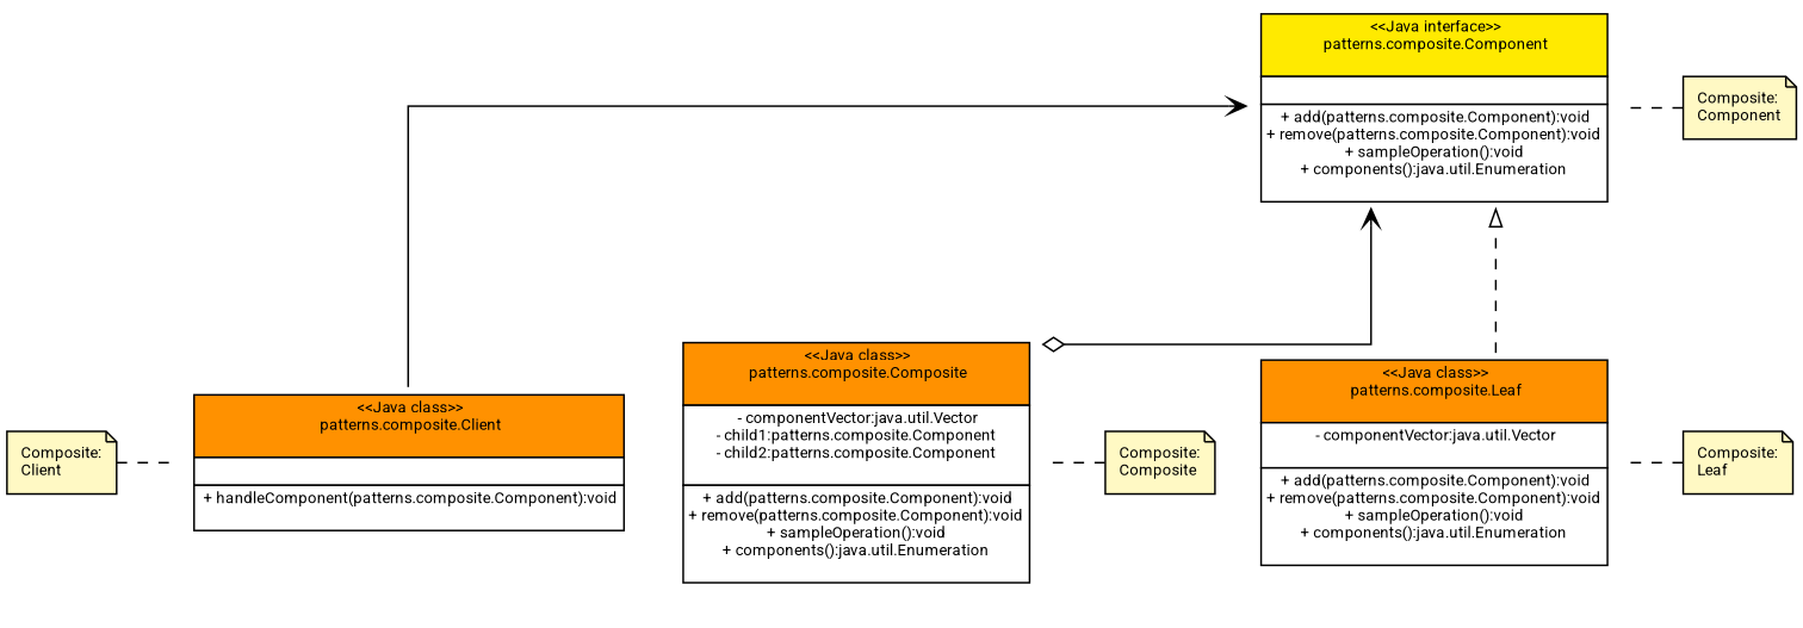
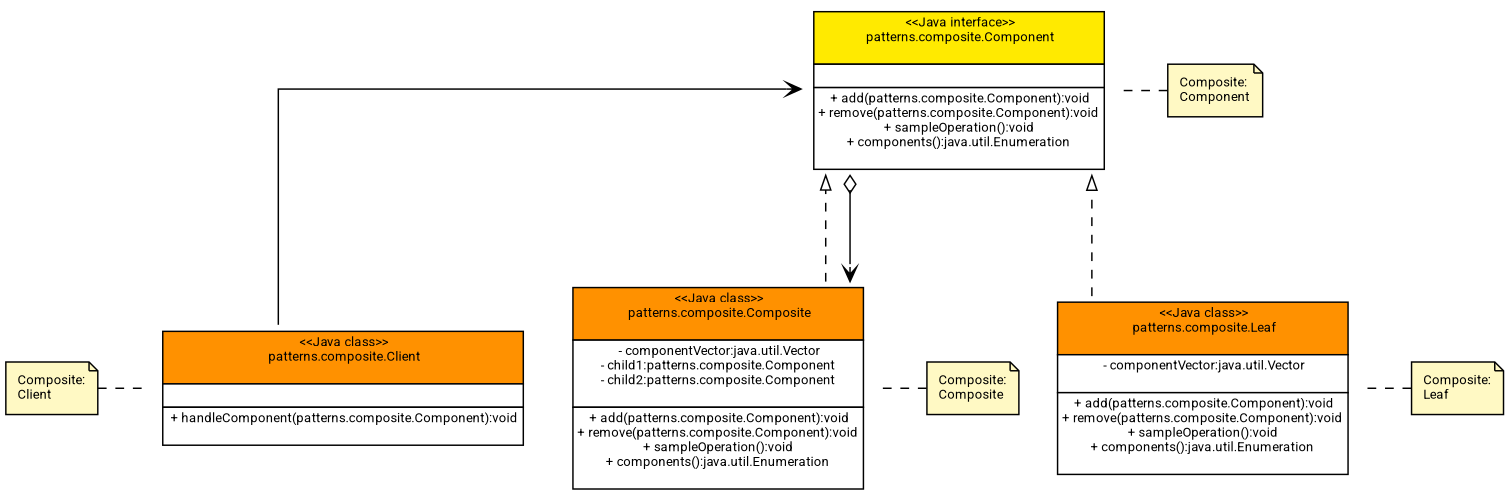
  digraph {
    rankdir=BT
    splines=ortho
    fontname=Roboto
    node [fontsize=9 shape=note fontname=Roboto]
    edge [arrowhead=none constraint=false fontsize=9 minlen=2 style=dashed fontname=Roboto]
    n1 [fillcolor="#FFF9C4" label="Composite:\lClient\l" style=filled]
    n2 [label=<<table  border='0'  cellborder='1'  cellspacing='0'> <tr><td  bgcolor='#FF9100'> &lt;&lt;Java class&gt;&gt;<br/> patterns.composite.Client<br/>  </td> </tr> <tr><td  bgcolor='#FFFFFF'>  </td> </tr> <tr><td  bgcolor='#FFFFFF'> + handleComponent(patterns.composite.Component):void<br/> </td> </tr> </table> > shape=plaintext]
    n3 [fillcolor="#FFF9C4" label="Composite:\lComposite\l" style=filled]
    n4 [label=<<table  border='0'  cellborder='1'  cellspacing='0'> <tr><td  bgcolor='#FF9100'> &lt;&lt;Java class&gt;&gt;<br/> patterns.composite.Composite<br/>  </td> </tr> <tr><td  bgcolor='#FFFFFF'> - componentVector:java.util.Vector<br/>- child1:patterns.composite.Component<br/>- child2:patterns.composite.Component<br/> </td> </tr> <tr><td  bgcolor='#FFFFFF'> + add(patterns.composite.Component):void<br/>+ remove(patterns.composite.Component):void<br/>+ sampleOperation():void<br/>+ components():java.util.Enumeration<br/> </td> </tr> </table> > shape=plaintext]
    n5 [fillcolor="#FFF9C4" label="Composite:\lLeaf\l" style=filled]
    n6 [label=<<table  border='0'  cellborder='1'  cellspacing='0'> <tr><td  bgcolor='#FF9100'> &lt;&lt;Java class&gt;&gt;<br/> patterns.composite.Leaf<br/>  </td> </tr> <tr><td  bgcolor='#FFFFFF'> - componentVector:java.util.Vector<br/> </td> </tr> <tr><td  bgcolor='#FFFFFF'> + add(patterns.composite.Component):void<br/>+ remove(patterns.composite.Component):void<br/>+ sampleOperation():void<br/>+ components():java.util.Enumeration<br/> </td> </tr> </table> > shape=plaintext]
    n7 [fillcolor="#FFF9C4" label="Composite:\lComponent\l" style=filled]
    n8 [label=<<table  border='0'  cellborder='1'  cellspacing='0'> <tr><td  bgcolor='#FFEA00'> &lt;&lt;Java interface&gt;&gt;<br/> patterns.composite.Component<br/>  </td> </tr> <tr><td  bgcolor='#FFFFFF'>  </td> </tr> <tr><td  bgcolor='#FFFFFF'> + add(patterns.composite.Component):void<br/>+ remove(patterns.composite.Component):void<br/>+ sampleOperation():void<br/>+ components():java.util.Enumeration<br/> </td> </tr> </table> > shape=plaintext]
    subgraph sub_1 {
      rank=same
      n1
      n2
    }
    subgraph sub_2 {
      rank=same
      n3
      n4
    }
    subgraph sub_3 {
      rank=same
      n5
      n6
    }
    subgraph sub_4 {
      rank=same
      n7
      n8
    }
    n1 -> n2
    n2 -> n4 [arrowtail=none style=invisible fontsize="" minlen=""]
    n2 -> n6 [arrowtail=none style=invisible fontsize="" minlen=""]
    n2 -> n8 [arrowhead=vee arrowtail=empty style=""]
    n3 -> n4
+   n4 -> n8 [arrowhead=empty constraint=""]
    n4 -> n8 [arrowhead=vee arrowtail=odiamond dir=both style=""]
    n5 -> n6
    n6 -> n8 [arrowhead=empty constraint=""]
    n7 -> n8
  }
